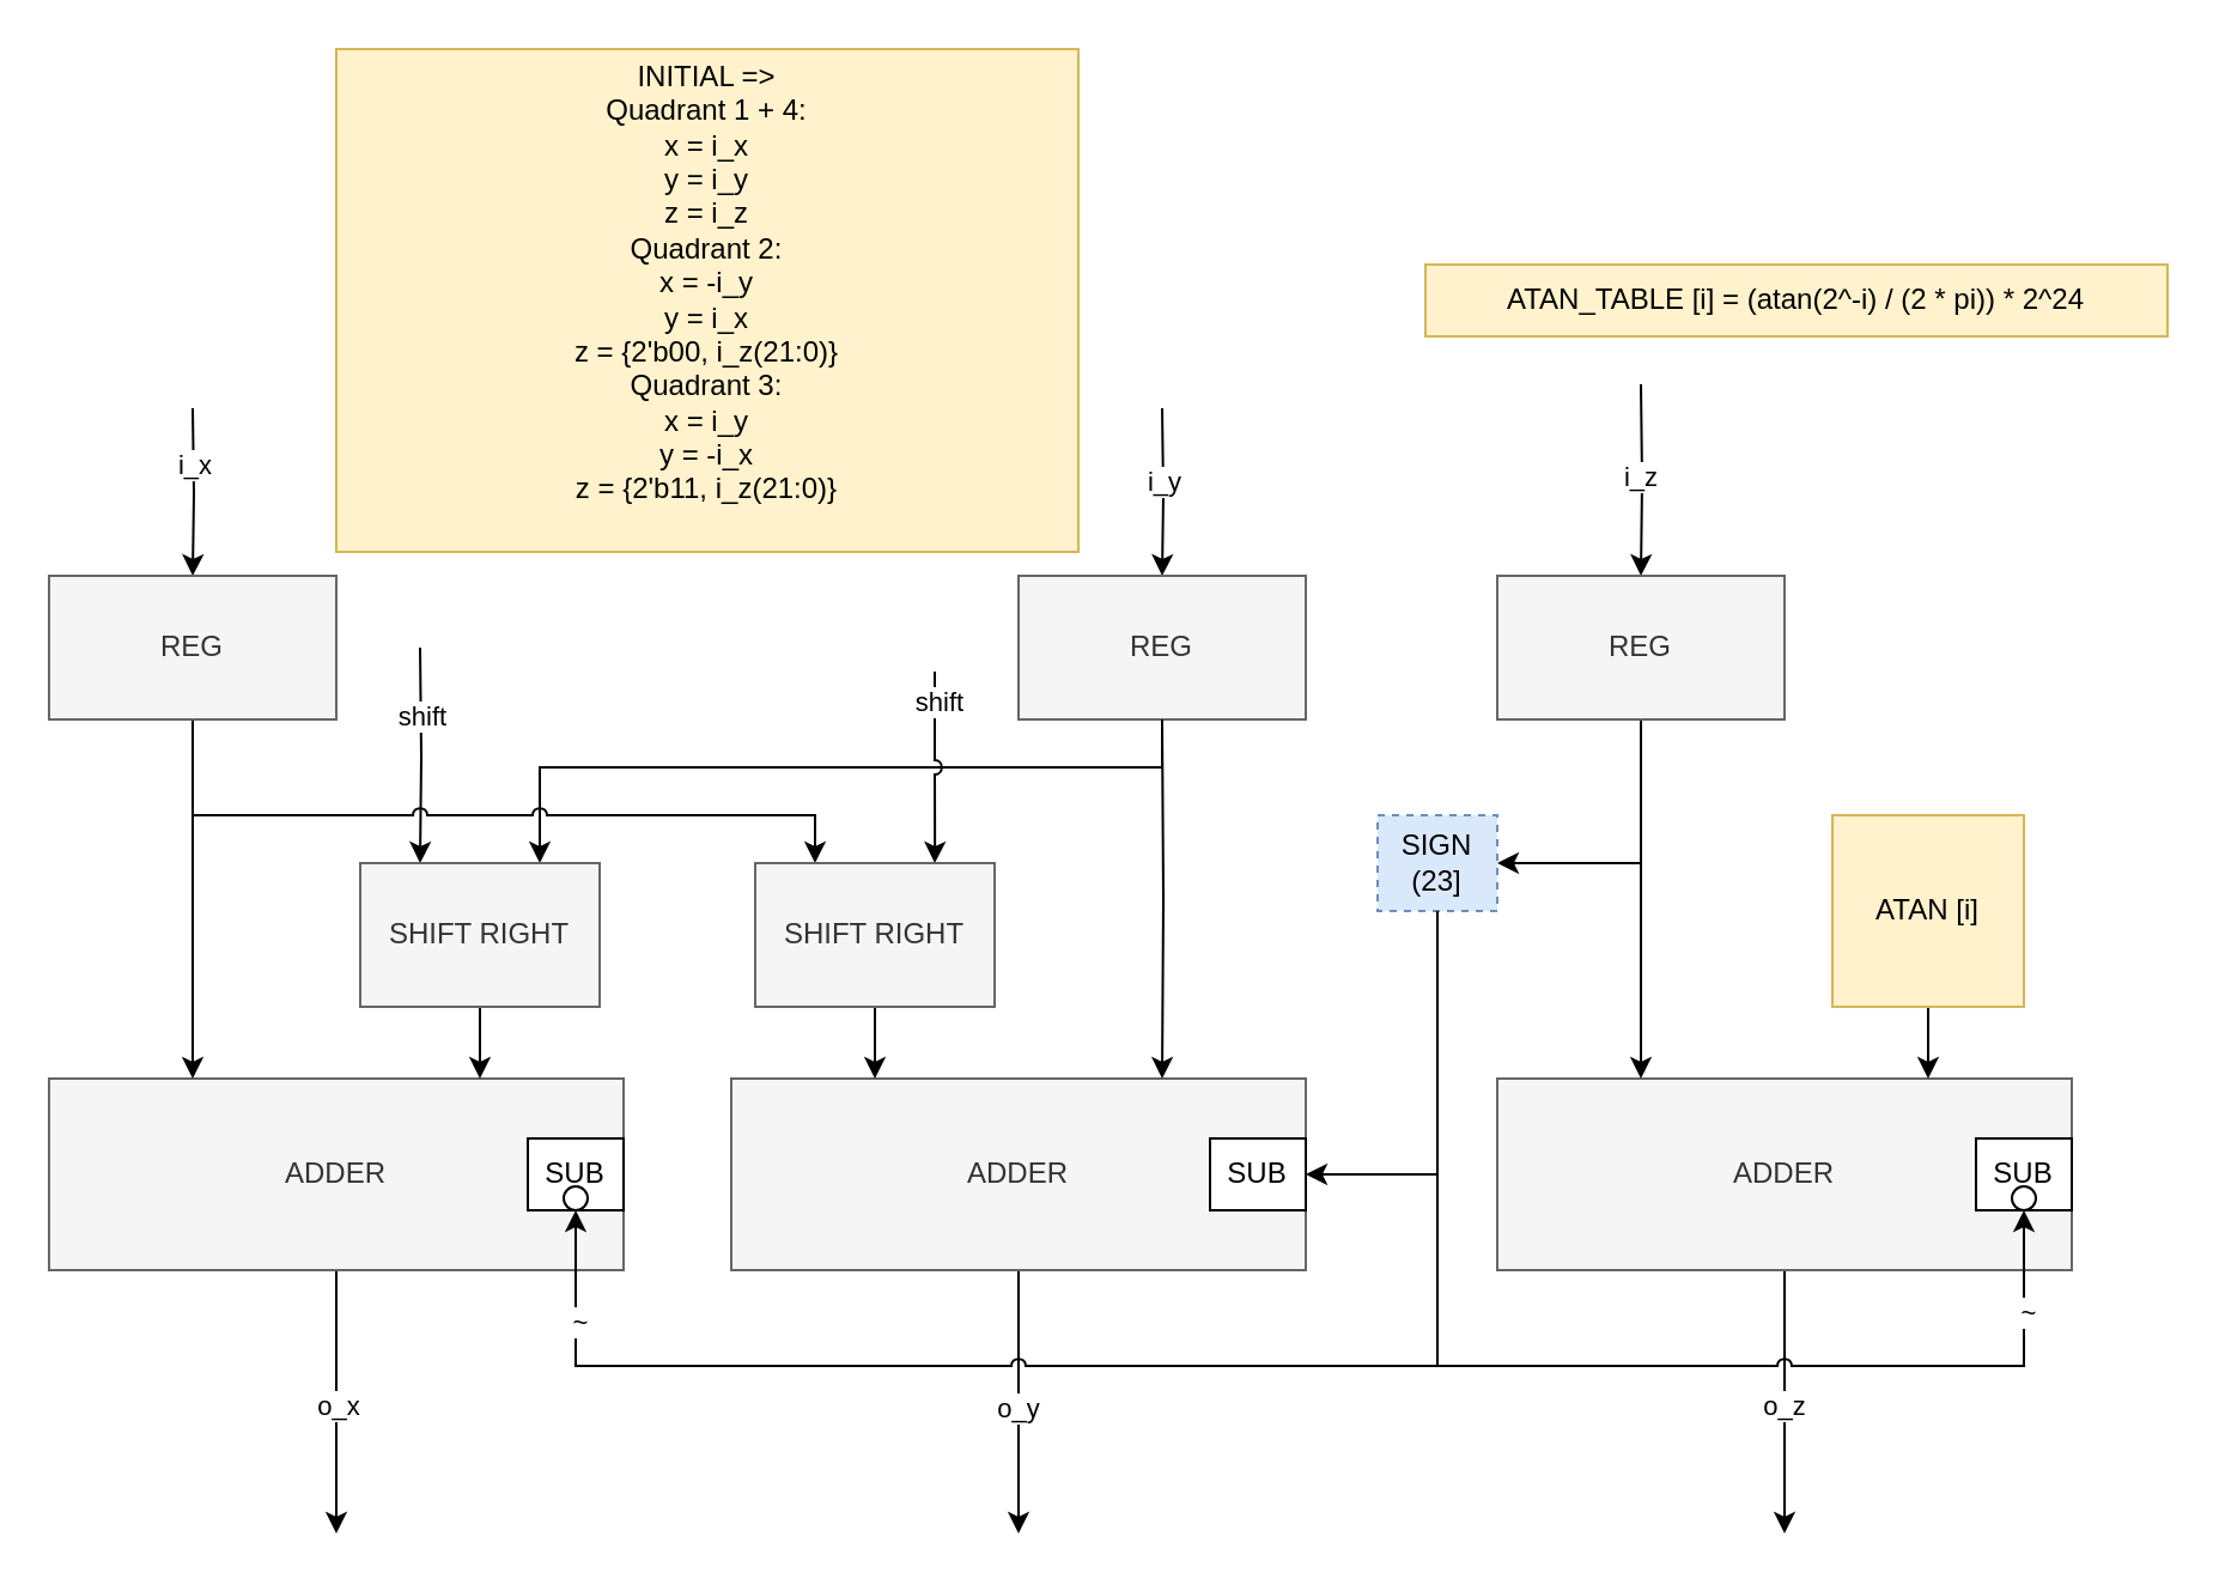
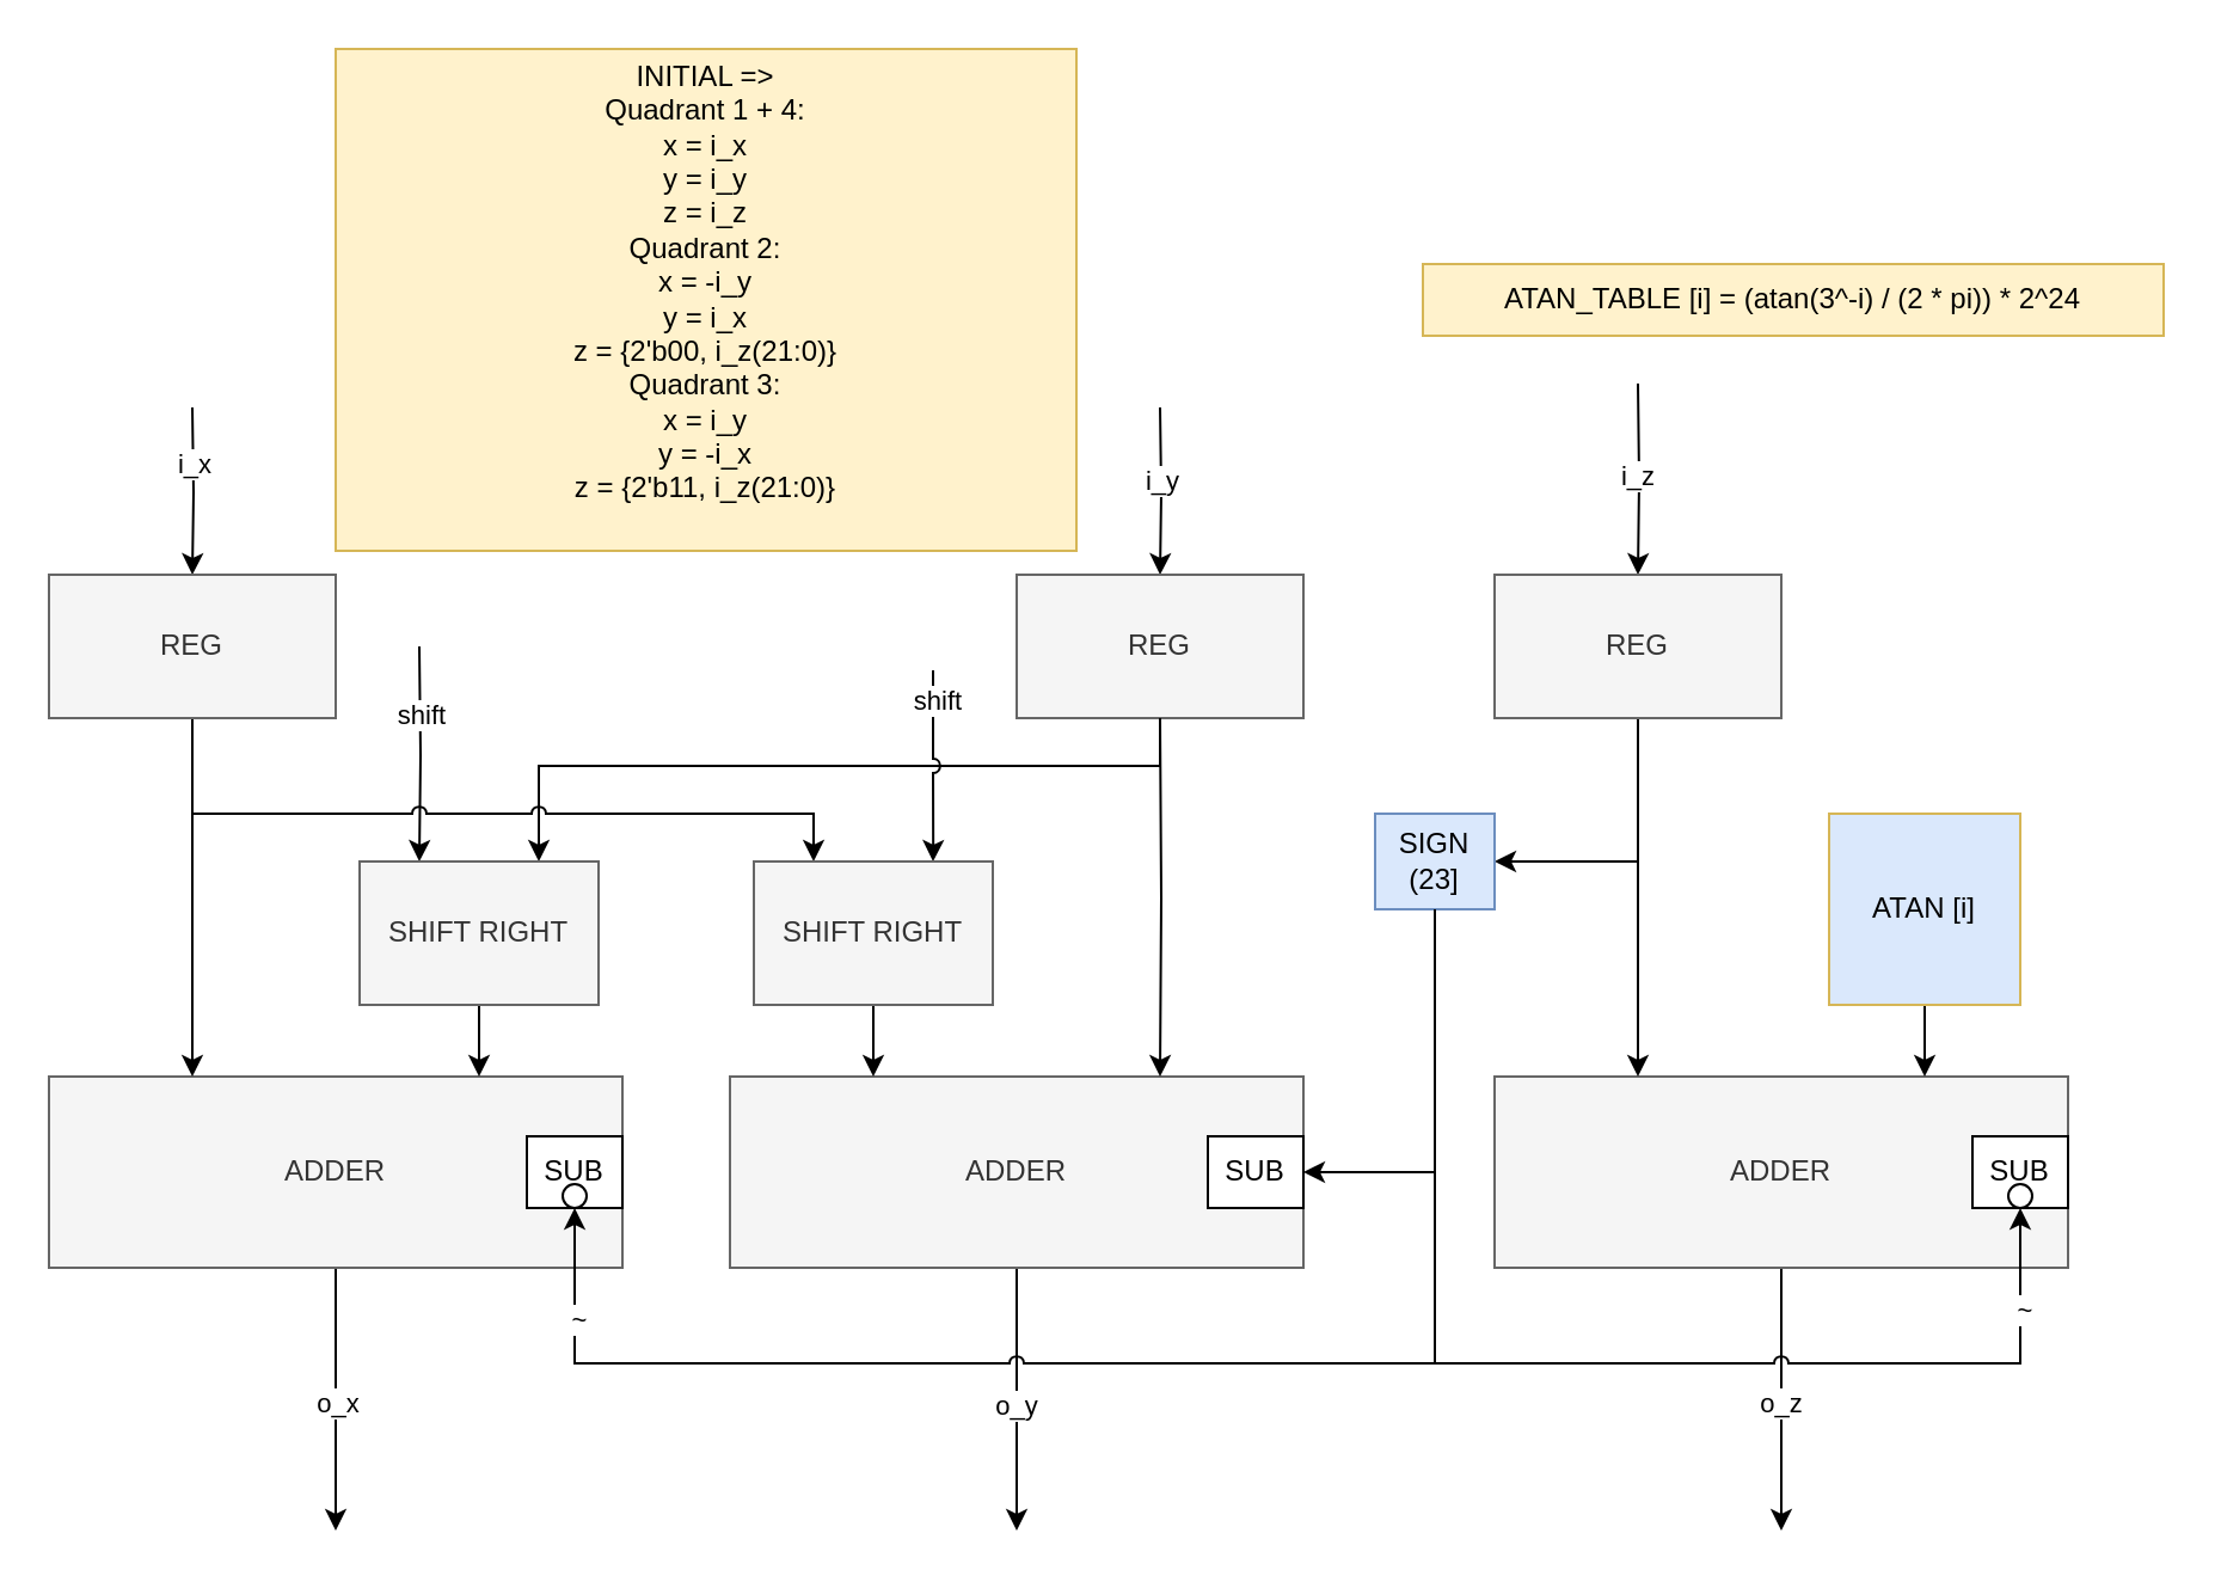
  <mxCell id="0" />
  <mxCell id="1" parent="0" />
- <mxCell id="2" value="ATAN_TABLE [i] = (atan(2^-i) / (2 * pi)) * 2^24" style="text;html=1;align=center;verticalAlign=middle;whiteSpace=wrap;rounded=0;fillColor=#fff2cc;strokeColor=#d6b656;" parent="1" vertex="1"><mxGeometry x="595" y="110" width="310" height="30" as="geometry" /></mxCell>
+ <mxCell id="2" value="ATAN_TABLE [i] = (atan(3^-i) / (2 * pi)) * 2^24" style="text;html=1;align=center;verticalAlign=middle;whiteSpace=wrap;rounded=0;fillColor=#fff2cc;strokeColor=#d6b656;" parent="1" vertex="1"><mxGeometry x="595" y="110" width="310" height="30" as="geometry" /></mxCell>
  <mxCell id="3" value="INITIAL =&amp;gt;&lt;div&gt;Quadrant 1 + 4:&lt;/div&gt;&lt;div&gt;x = i_x&lt;/div&gt;&lt;div&gt;y = i_y&lt;/div&gt;&lt;div&gt;z = i_z&lt;/div&gt;&lt;div&gt;Quadrant 2:&lt;/div&gt;&lt;div&gt;x = -i_y&lt;/div&gt;&lt;div&gt;y = i_x&lt;/div&gt;&lt;div&gt;z = {2'b00, i_z(21:0)}&lt;/div&gt;&lt;div&gt;Quadrant 3:&lt;/div&gt;&lt;div&gt;x = i_y&lt;/div&gt;&lt;div&gt;y = -i_x&lt;/div&gt;&lt;div&gt;z = {2'b11, i_z(21:0)}&lt;/div&gt;&lt;div&gt;&amp;nbsp;&lt;/div&gt;" style="text;html=1;align=center;verticalAlign=middle;whiteSpace=wrap;rounded=0;fillColor=#fff2cc;strokeColor=#d6b656;" parent="1" vertex="1"><mxGeometry x="140" y="20" width="310" height="210" as="geometry" /></mxCell>
  <mxCell id="4" style="edgeStyle=orthogonalEdgeStyle;rounded=0;orthogonalLoop=1;jettySize=auto;html=1;" parent="1" source="6" edge="1"><mxGeometry relative="1" as="geometry"><mxPoint x="140" y="640" as="targetPoint" /></mxGeometry></mxCell>
  <mxCell id="5" value="o_x" style="edgeLabel;html=1;align=center;verticalAlign=middle;resizable=0;points=[];" parent="4" vertex="1" connectable="0"><mxGeometry x="0.032" relative="1" as="geometry"><mxPoint as="offset" /></mxGeometry></mxCell>
  <mxCell id="6" value="ADDER" style="rounded=0;whiteSpace=wrap;html=1;fillColor=#f5f5f5;fontColor=#333333;strokeColor=#666666;" parent="1" vertex="1"><mxGeometry x="20" y="450" width="240" height="80" as="geometry" /></mxCell>
  <mxCell id="7" style="edgeStyle=orthogonalEdgeStyle;rounded=0;orthogonalLoop=1;jettySize=auto;html=1;entryX=0.75;entryY=0;entryDx=0;entryDy=0;" parent="1" source="10" target="14" edge="1"><mxGeometry relative="1" as="geometry"><Array as="points"><mxPoint x="485" y="320" /><mxPoint x="225" y="320" /></Array></mxGeometry></mxCell>
  <mxCell id="8" style="edgeStyle=orthogonalEdgeStyle;rounded=0;orthogonalLoop=1;jettySize=auto;html=1;" parent="1" target="10" edge="1"><mxGeometry relative="1" as="geometry"><mxPoint x="485" y="170" as="sourcePoint" /></mxGeometry></mxCell>
  <mxCell id="9" value="i_y" style="edgeLabel;html=1;align=center;verticalAlign=middle;resizable=0;points=[];" parent="8" vertex="1" connectable="0"><mxGeometry x="-0.12" relative="1" as="geometry"><mxPoint as="offset" /></mxGeometry></mxCell>
  <mxCell id="10" value="REG" style="rounded=0;whiteSpace=wrap;html=1;fillColor=#f5f5f5;fontColor=#333333;strokeColor=#666666;" parent="1" vertex="1"><mxGeometry x="425" y="240" width="120" height="60" as="geometry" /></mxCell>
  <mxCell id="11" style="edgeStyle=orthogonalEdgeStyle;rounded=0;orthogonalLoop=1;jettySize=auto;html=1;entryX=0.75;entryY=0;entryDx=0;entryDy=0;" parent="1" source="14" target="6" edge="1"><mxGeometry relative="1" as="geometry" /></mxCell>
  <mxCell id="12" style="edgeStyle=orthogonalEdgeStyle;rounded=0;orthogonalLoop=1;jettySize=auto;html=1;exitX=0.25;exitY=0;exitDx=0;exitDy=0;entryX=0.25;entryY=0;entryDx=0;entryDy=0;" parent="1" target="14" edge="1"><mxGeometry relative="1" as="geometry"><mxPoint x="175" y="270" as="sourcePoint" /></mxGeometry></mxCell>
  <mxCell id="13" value="shift" style="edgeLabel;html=1;align=center;verticalAlign=middle;resizable=0;points=[];" parent="12" vertex="1" connectable="0"><mxGeometry x="-0.392" relative="1" as="geometry"><mxPoint y="1" as="offset" /></mxGeometry></mxCell>
  <mxCell id="14" value="SHIFT RIGHT" style="rounded=0;whiteSpace=wrap;html=1;fillColor=#f5f5f5;fontColor=#333333;strokeColor=#666666;" parent="1" vertex="1"><mxGeometry x="150" y="360" width="100" height="60" as="geometry" /></mxCell>
  <mxCell id="15" style="edgeStyle=orthogonalEdgeStyle;rounded=0;orthogonalLoop=1;jettySize=auto;html=1;" parent="1" source="17" edge="1"><mxGeometry relative="1" as="geometry"><mxPoint x="425" y="640" as="targetPoint" /></mxGeometry></mxCell>
  <mxCell id="16" value="o_y" style="edgeLabel;html=1;align=center;verticalAlign=middle;resizable=0;points=[];" parent="15" vertex="1" connectable="0"><mxGeometry x="0.05" y="-1" relative="1" as="geometry"><mxPoint as="offset" /></mxGeometry></mxCell>
  <mxCell id="17" value="ADDER" style="rounded=0;whiteSpace=wrap;html=1;fillColor=#f5f5f5;fontColor=#333333;strokeColor=#666666;" parent="1" vertex="1"><mxGeometry x="305" y="450" width="240" height="80" as="geometry" /></mxCell>
  <mxCell id="18" style="edgeStyle=orthogonalEdgeStyle;rounded=0;orthogonalLoop=1;jettySize=auto;html=1;entryX=0.75;entryY=0;entryDx=0;entryDy=0;" parent="1" target="17" edge="1"><mxGeometry relative="1" as="geometry"><mxPoint x="485" y="300" as="sourcePoint" /></mxGeometry></mxCell>
  <mxCell id="19" style="edgeStyle=orthogonalEdgeStyle;rounded=0;orthogonalLoop=1;jettySize=auto;html=1;entryX=0.25;entryY=0;entryDx=0;entryDy=0;" parent="1" source="23" target="6" edge="1"><mxGeometry relative="1" as="geometry" /></mxCell>
  <mxCell id="20" style="edgeStyle=orthogonalEdgeStyle;rounded=0;orthogonalLoop=1;jettySize=auto;html=1;entryX=0.25;entryY=0;entryDx=0;entryDy=0;jumpStyle=arc;" parent="1" source="23" target="27" edge="1"><mxGeometry relative="1" as="geometry"><Array as="points"><mxPoint x="80" y="340" /><mxPoint x="340" y="340" /></Array></mxGeometry></mxCell>
  <mxCell id="21" style="edgeStyle=orthogonalEdgeStyle;rounded=0;orthogonalLoop=1;jettySize=auto;html=1;" parent="1" target="23" edge="1"><mxGeometry relative="1" as="geometry"><mxPoint x="80" y="170" as="sourcePoint" /></mxGeometry></mxCell>
  <mxCell id="22" value="i_x" style="edgeLabel;html=1;align=center;verticalAlign=middle;resizable=0;points=[];" parent="21" vertex="1" connectable="0"><mxGeometry x="-0.305" relative="1" as="geometry"><mxPoint as="offset" /></mxGeometry></mxCell>
  <mxCell id="23" value="REG" style="rounded=0;whiteSpace=wrap;html=1;fillColor=#f5f5f5;fontColor=#333333;strokeColor=#666666;" parent="1" vertex="1"><mxGeometry x="20" y="240" width="120" height="60" as="geometry" /></mxCell>
  <mxCell id="24" style="edgeStyle=orthogonalEdgeStyle;rounded=0;orthogonalLoop=1;jettySize=auto;html=1;entryX=0.25;entryY=0;entryDx=0;entryDy=0;" parent="1" source="27" target="17" edge="1"><mxGeometry relative="1" as="geometry" /></mxCell>
  <mxCell id="25" style="edgeStyle=orthogonalEdgeStyle;rounded=0;orthogonalLoop=1;jettySize=auto;html=1;exitX=0.75;exitY=0;exitDx=0;exitDy=0;entryX=0.75;entryY=0;entryDx=0;entryDy=0;jumpStyle=arc;" parent="1" target="27" edge="1"><mxGeometry relative="1" as="geometry"><mxPoint x="390" y="280" as="sourcePoint" /></mxGeometry></mxCell>
  <mxCell id="26" value="shift" style="edgeLabel;html=1;align=center;verticalAlign=middle;resizable=0;points=[];" parent="25" vertex="1" connectable="0"><mxGeometry x="-0.689" y="1" relative="1" as="geometry"><mxPoint as="offset" /></mxGeometry></mxCell>
  <mxCell id="27" value="SHIFT RIGHT" style="rounded=0;whiteSpace=wrap;html=1;fillColor=#f5f5f5;fontColor=#333333;strokeColor=#666666;" parent="1" vertex="1"><mxGeometry x="315" y="360" width="100" height="60" as="geometry" /></mxCell>
  <mxCell id="28" style="edgeStyle=orthogonalEdgeStyle;rounded=0;orthogonalLoop=1;jettySize=auto;html=1;" parent="1" source="30" edge="1"><mxGeometry relative="1" as="geometry"><mxPoint x="745" y="640" as="targetPoint" /></mxGeometry></mxCell>
  <mxCell id="29" value="o_z" style="edgeLabel;html=1;align=center;verticalAlign=middle;resizable=0;points=[];" parent="28" vertex="1" connectable="0"><mxGeometry x="0.032" y="-1" relative="1" as="geometry"><mxPoint as="offset" /></mxGeometry></mxCell>
  <mxCell id="30" value="ADDER" style="rounded=0;whiteSpace=wrap;html=1;fillColor=#f5f5f5;fontColor=#333333;strokeColor=#666666;" parent="1" vertex="1"><mxGeometry x="625" y="450" width="240" height="80" as="geometry" /></mxCell>
  <mxCell id="31" style="edgeStyle=orthogonalEdgeStyle;rounded=0;orthogonalLoop=1;jettySize=auto;html=1;entryX=0.75;entryY=0;entryDx=0;entryDy=0;" parent="1" source="32" target="30" edge="1"><mxGeometry relative="1" as="geometry" /></mxCell>
- <mxCell id="32" value="ATAN [i]" style="whiteSpace=wrap;html=1;aspect=fixed;fillColor=#fff2cc;strokeColor=#d6b656;" parent="1" vertex="1"><mxGeometry x="765" y="340" width="80" height="80" as="geometry" /></mxCell>
+ <mxCell id="32" value="ATAN [i]" style="whiteSpace=wrap;html=1;aspect=fixed;fillColor=#dae8fc;strokeColor=#d6b656;" parent="1" vertex="1"><mxGeometry x="765" y="340" width="80" height="80" as="geometry" /></mxCell>
  <mxCell id="33" style="edgeStyle=orthogonalEdgeStyle;rounded=0;orthogonalLoop=1;jettySize=auto;html=1;entryX=0.25;entryY=0;entryDx=0;entryDy=0;" parent="1" source="37" target="30" edge="1"><mxGeometry relative="1" as="geometry" /></mxCell>
  <mxCell id="34" style="edgeStyle=orthogonalEdgeStyle;rounded=0;orthogonalLoop=1;jettySize=auto;html=1;entryX=1;entryY=0.5;entryDx=0;entryDy=0;" parent="1" source="37" target="41" edge="1"><mxGeometry relative="1" as="geometry" /></mxCell>
  <mxCell id="35" style="edgeStyle=orthogonalEdgeStyle;rounded=0;orthogonalLoop=1;jettySize=auto;html=1;" parent="1" target="37" edge="1"><mxGeometry relative="1" as="geometry"><mxPoint x="685" y="160" as="sourcePoint" /></mxGeometry></mxCell>
  <mxCell id="36" value="i_z" style="edgeLabel;html=1;align=center;verticalAlign=middle;resizable=0;points=[];" parent="35" vertex="1" connectable="0"><mxGeometry x="-0.056" y="-1" relative="1" as="geometry"><mxPoint as="offset" /></mxGeometry></mxCell>
  <mxCell id="37" value="REG" style="rounded=0;whiteSpace=wrap;html=1;fillColor=#f5f5f5;fontColor=#333333;strokeColor=#666666;" parent="1" vertex="1"><mxGeometry x="625" y="240" width="120" height="60" as="geometry" /></mxCell>
  <mxCell id="38" style="edgeStyle=orthogonalEdgeStyle;rounded=0;orthogonalLoop=1;jettySize=auto;html=1;entryX=1;entryY=0.5;entryDx=0;entryDy=0;" parent="1" source="41" target="43" edge="1"><mxGeometry relative="1" as="geometry"><Array as="points"><mxPoint x="600" y="490" /></Array></mxGeometry></mxCell>
  <mxCell id="39" style="edgeStyle=orthogonalEdgeStyle;rounded=0;orthogonalLoop=1;jettySize=auto;html=1;entryX=0.5;entryY=1;entryDx=0;entryDy=0;jumpStyle=arc;" parent="1" source="41" target="42" edge="1"><mxGeometry relative="1" as="geometry"><Array as="points"><mxPoint x="600" y="570" /><mxPoint x="845" y="570" /></Array></mxGeometry></mxCell>
  <mxCell id="40" value="~" style="edgeLabel;html=1;align=center;verticalAlign=middle;resizable=0;points=[];" parent="39" vertex="1" connectable="0"><mxGeometry x="0.834" y="-1" relative="1" as="geometry"><mxPoint y="1" as="offset" /></mxGeometry></mxCell>
- <mxCell id="41" value="SIGN (23]" style="rounded=0;whiteSpace=wrap;html=1;fillColor=#dae8fc;strokeColor=#6c8ebf;dashed=1;" parent="1" vertex="1"><mxGeometry x="575" y="340" width="50" height="40" as="geometry" /></mxCell>
+ <mxCell id="41" value="SIGN (23]" style="rounded=0;whiteSpace=wrap;html=1;fillColor=#dae8fc;strokeColor=#6c8ebf;" parent="1" vertex="1"><mxGeometry x="575" y="340" width="50" height="40" as="geometry" /></mxCell>
  <mxCell id="42" value="SUB" style="rounded=0;whiteSpace=wrap;html=1;" parent="1" vertex="1"><mxGeometry x="825" y="475" width="40" height="30" as="geometry" /></mxCell>
  <mxCell id="43" value="SUB" style="rounded=0;whiteSpace=wrap;html=1;" parent="1" vertex="1"><mxGeometry x="505" y="475" width="40" height="30" as="geometry" /></mxCell>
  <mxCell id="44" style="edgeStyle=orthogonalEdgeStyle;rounded=0;orthogonalLoop=1;jettySize=auto;html=1;exitX=0.5;exitY=1;exitDx=0;exitDy=0;jumpStyle=arc;" parent="1" source="41" target="46" edge="1"><mxGeometry relative="1" as="geometry"><mxPoint x="285" y="600" as="sourcePoint" /><Array as="points"><mxPoint x="600" y="570" /><mxPoint x="240" y="570" /></Array></mxGeometry></mxCell>
  <mxCell id="45" value="~" style="edgeLabel;html=1;align=center;verticalAlign=middle;resizable=0;points=[];" parent="44" vertex="1" connectable="0"><mxGeometry x="0.852" y="-1" relative="1" as="geometry"><mxPoint as="offset" /></mxGeometry></mxCell>
  <mxCell id="46" value="SUB" style="rounded=0;whiteSpace=wrap;html=1;" parent="1" vertex="1"><mxGeometry x="220" y="475" width="40" height="30" as="geometry" /></mxCell>
  <mxCell id="47" value="" style="ellipse;whiteSpace=wrap;html=1;aspect=fixed;" parent="1" vertex="1"><mxGeometry x="235" y="495" width="10" height="10" as="geometry" /></mxCell>
  <mxCell id="48" value="" style="ellipse;whiteSpace=wrap;html=1;aspect=fixed;" parent="1" vertex="1"><mxGeometry x="840" y="495" width="10" height="10" as="geometry" /></mxCell>
